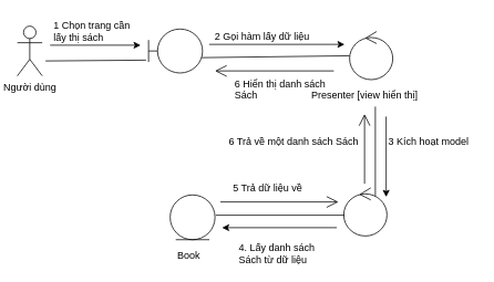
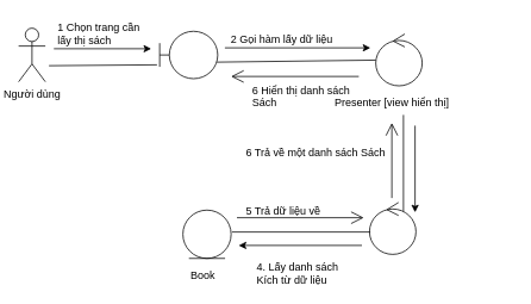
  <mxCell id="0" />
  <mxCell id="1" parent="0" />
  <mxCell id="2" value="Người dùng" style="shape=umlActor;verticalLabelPosition=bottom;labelBackgroundColor=#ffffff;verticalAlign=top;html=1;outlineConnect=0;" parent="1" vertex="1"><mxGeometry x="20" y="31" width="30" height="60" as="geometry" /></mxCell>
  <mxCell id="3" value="" style="ellipse;shape=umlControl;whiteSpace=wrap;html=1;strokeColor=#000000;" parent="1" vertex="1"><mxGeometry x="420" y="37.5" width="52" height="58" as="geometry" /></mxCell>
  <mxCell id="4" value="&amp;nbsp;Presenter [view hiển thị]" style="text;html=1;resizable=0;points=[];autosize=1;align=left;verticalAlign=top;spacingTop=-4;" parent="1" vertex="1"><mxGeometry x="368.5" y="105" width="141" height="14" as="geometry" /></mxCell>
  <mxCell id="5" value="" style="shape=umlBoundary;whiteSpace=wrap;html=1;strokeColor=#000000;" parent="1" vertex="1"><mxGeometry x="178" y="34.5" width="65" height="53" as="geometry" /></mxCell>
  <mxCell id="6" value="" style="ellipse;shape=umlEntity;whiteSpace=wrap;html=1;strokeColor=#000000;" parent="1" vertex="1"><mxGeometry x="204" y="234.5" width="54" height="54" as="geometry" /></mxCell>
  <mxCell id="7" value="" style="ellipse;shape=umlControl;whiteSpace=wrap;html=1;strokeColor=#000000;" parent="1" vertex="1"><mxGeometry x="413" y="226" width="52" height="58" as="geometry" /></mxCell>
  <mxCell id="8" value="Book" style="text;html=1;resizable=0;points=[];autosize=1;align=left;verticalAlign=top;spacingTop=-4;" parent="1" vertex="1"><mxGeometry x="211" y="297.5" width="40" height="20" as="geometry" /></mxCell>
  <mxCell id="9" value="" style="endArrow=none;html=1;entryX=-0.046;entryY=0.708;entryDx=0;entryDy=0;entryPerimeter=0;" edge="1" parent="1" target="5"><mxGeometry width="50" height="50" relative="1" as="geometry"><mxPoint x="54" y="73" as="sourcePoint" /><mxPoint x="104" y="142" as="targetPoint" /></mxGeometry></mxCell>
  <mxCell id="10" value="" style="endArrow=none;html=1;exitX=0.985;exitY=0.651;exitDx=0;exitDy=0;exitPerimeter=0;" edge="1" parent="1" source="5" target="3"><mxGeometry width="50" height="50" relative="1" as="geometry"><mxPoint x="314" y="97" as="sourcePoint" /><mxPoint x="364" y="47" as="targetPoint" /></mxGeometry></mxCell>
  <mxCell id="11" value="" style="endArrow=none;html=1;exitX=0.731;exitY=0.172;exitDx=0;exitDy=0;exitPerimeter=0;" edge="1" parent="1" source="7"><mxGeometry width="50" height="50" relative="1" as="geometry"><mxPoint x="431" y="207" as="sourcePoint" /><mxPoint x="451" y="128" as="targetPoint" /></mxGeometry></mxCell>
  <mxCell id="12" value="" style="endArrow=none;html=1;entryX=0.019;entryY=0.569;entryDx=0;entryDy=0;entryPerimeter=0;" edge="1" parent="1" target="7"><mxGeometry width="50" height="50" relative="1" as="geometry"><mxPoint x="259" y="259" as="sourcePoint" /><mxPoint x="329" y="216" as="targetPoint" /></mxGeometry></mxCell>
  <mxCell id="13" value="" style="endArrow=classic;html=1;" edge="1" parent="1"><mxGeometry width="50" height="50" relative="1" as="geometry"><mxPoint x="59.5" y="54" as="sourcePoint" /><mxPoint x="168.5" y="54" as="targetPoint" /></mxGeometry></mxCell>
  <mxCell id="14" value="" style="endArrow=classic;html=1;" edge="1" parent="1"><mxGeometry width="50" height="50" relative="1" as="geometry"><mxPoint x="251" y="53" as="sourcePoint" /><mxPoint x="414" y="53" as="targetPoint" /></mxGeometry></mxCell>
  <mxCell id="15" value="" style="endArrow=classic;html=1;" edge="1" parent="1"><mxGeometry width="50" height="50" relative="1" as="geometry"><mxPoint x="464" y="140" as="sourcePoint" /><mxPoint x="464" y="237" as="targetPoint" /></mxGeometry></mxCell>
  <mxCell id="16" value="" style="endArrow=classic;html=1;" edge="1" parent="1"><mxGeometry width="50" height="50" relative="1" as="geometry"><mxPoint x="404.5" y="274" as="sourcePoint" /><mxPoint x="266.5" y="274" as="targetPoint" /></mxGeometry></mxCell>
  <mxCell id="17" value="" style="endArrow=open;endFill=1;endSize=12;html=1;" edge="1" parent="1"><mxGeometry width="160" relative="1" as="geometry"><mxPoint x="264.5" y="243" as="sourcePoint" /><mxPoint x="406.5" y="243" as="targetPoint" /></mxGeometry></mxCell>
  <mxCell id="18" value="" style="endArrow=open;endFill=1;endSize=12;html=1;" edge="1" parent="1"><mxGeometry width="160" relative="1" as="geometry"><mxPoint x="438" y="221" as="sourcePoint" /><mxPoint x="438" y="137" as="targetPoint" /></mxGeometry></mxCell>
  <mxCell id="19" value="" style="endArrow=open;endFill=1;endSize=12;html=1;" edge="1" parent="1"><mxGeometry width="160" relative="1" as="geometry"><mxPoint x="401" y="85" as="sourcePoint" /><mxPoint x="258" y="85" as="targetPoint" /></mxGeometry></mxCell>
  <mxCell id="20" value="1 Chọn trang cần&amp;nbsp;&lt;br&gt;lấy thị sách&lt;br&gt;" style="text;html=1;resizable=0;points=[];autosize=1;align=left;verticalAlign=top;spacingTop=-4;" vertex="1" parent="1"><mxGeometry x="61.5" y="20.5" width="105" height="28" as="geometry" /></mxCell>
  <mxCell id="21" value="2 Gọi hàm lấy dữ liệu" style="text;html=1;resizable=0;points=[];autosize=1;align=left;verticalAlign=top;spacingTop=-4;" vertex="1" parent="1"><mxGeometry x="256" y="34" width="124" height="14" as="geometry" /></mxCell>
- <mxCell id="22" value="3 Kích hoạt model" style="text;html=1;resizable=0;points=[];autosize=1;align=left;verticalAlign=top;spacingTop=-4;" vertex="1" parent="1"><mxGeometry x="465" y="161" width="107" height="14" as="geometry" /></mxCell>
- <mxCell id="23" value="4. Lấy danh sách&lt;br&gt;Sách từ dữ liệu&lt;br&gt;" style="text;html=1;resizable=0;points=[];autosize=1;align=left;verticalAlign=top;spacingTop=-4;" vertex="1" parent="1"><mxGeometry x="284.5" y="288.5" width="101" height="28" as="geometry" /></mxCell>
- <mxCell id="24" value="5 Trả dữ liệu về" style="text;html=1;resizable=0;points=[];autosize=1;align=left;verticalAlign=top;spacingTop=-4;" vertex="1" parent="1"><mxGeometry x="278" y="216" width="94" height="14" as="geometry" /></mxCell>
+ <mxCell id="23" value="4. Lấy danh sách&lt;br&gt;Kích từ dữ liệu&lt;br&gt;" style="text;html=1;resizable=0;points=[];autosize=1;align=left;verticalAlign=top;spacingTop=-4;" vertex="1" parent="1"><mxGeometry x="284.5" y="288.5" width="101" height="28" as="geometry" /></mxCell>
+ <mxCell id="24" value="5 Trả dữ liệu về" style="text;html=1;resizable=0;points=[];autosize=1;align=left;verticalAlign=top;spacingTop=-4;" vertex="1" parent="1"><mxGeometry x="273" y="226" width="94" height="14" as="geometry" /></mxCell>
  <mxCell id="25" value="6 Trả về một danh sách Sách" style="text;html=1;resizable=0;points=[];autosize=1;align=left;verticalAlign=top;spacingTop=-4;" vertex="1" parent="1"><mxGeometry x="273" y="160.5" width="166" height="14" as="geometry" /></mxCell>
  <mxCell id="26" value="6 Hiển thị danh sách&lt;br&gt;Sách&lt;br&gt;" style="text;html=1;resizable=0;points=[];autosize=1;align=left;verticalAlign=top;spacingTop=-4;" vertex="1" parent="1"><mxGeometry x="279.5" y="90.5" width="119" height="28" as="geometry" /></mxCell>
